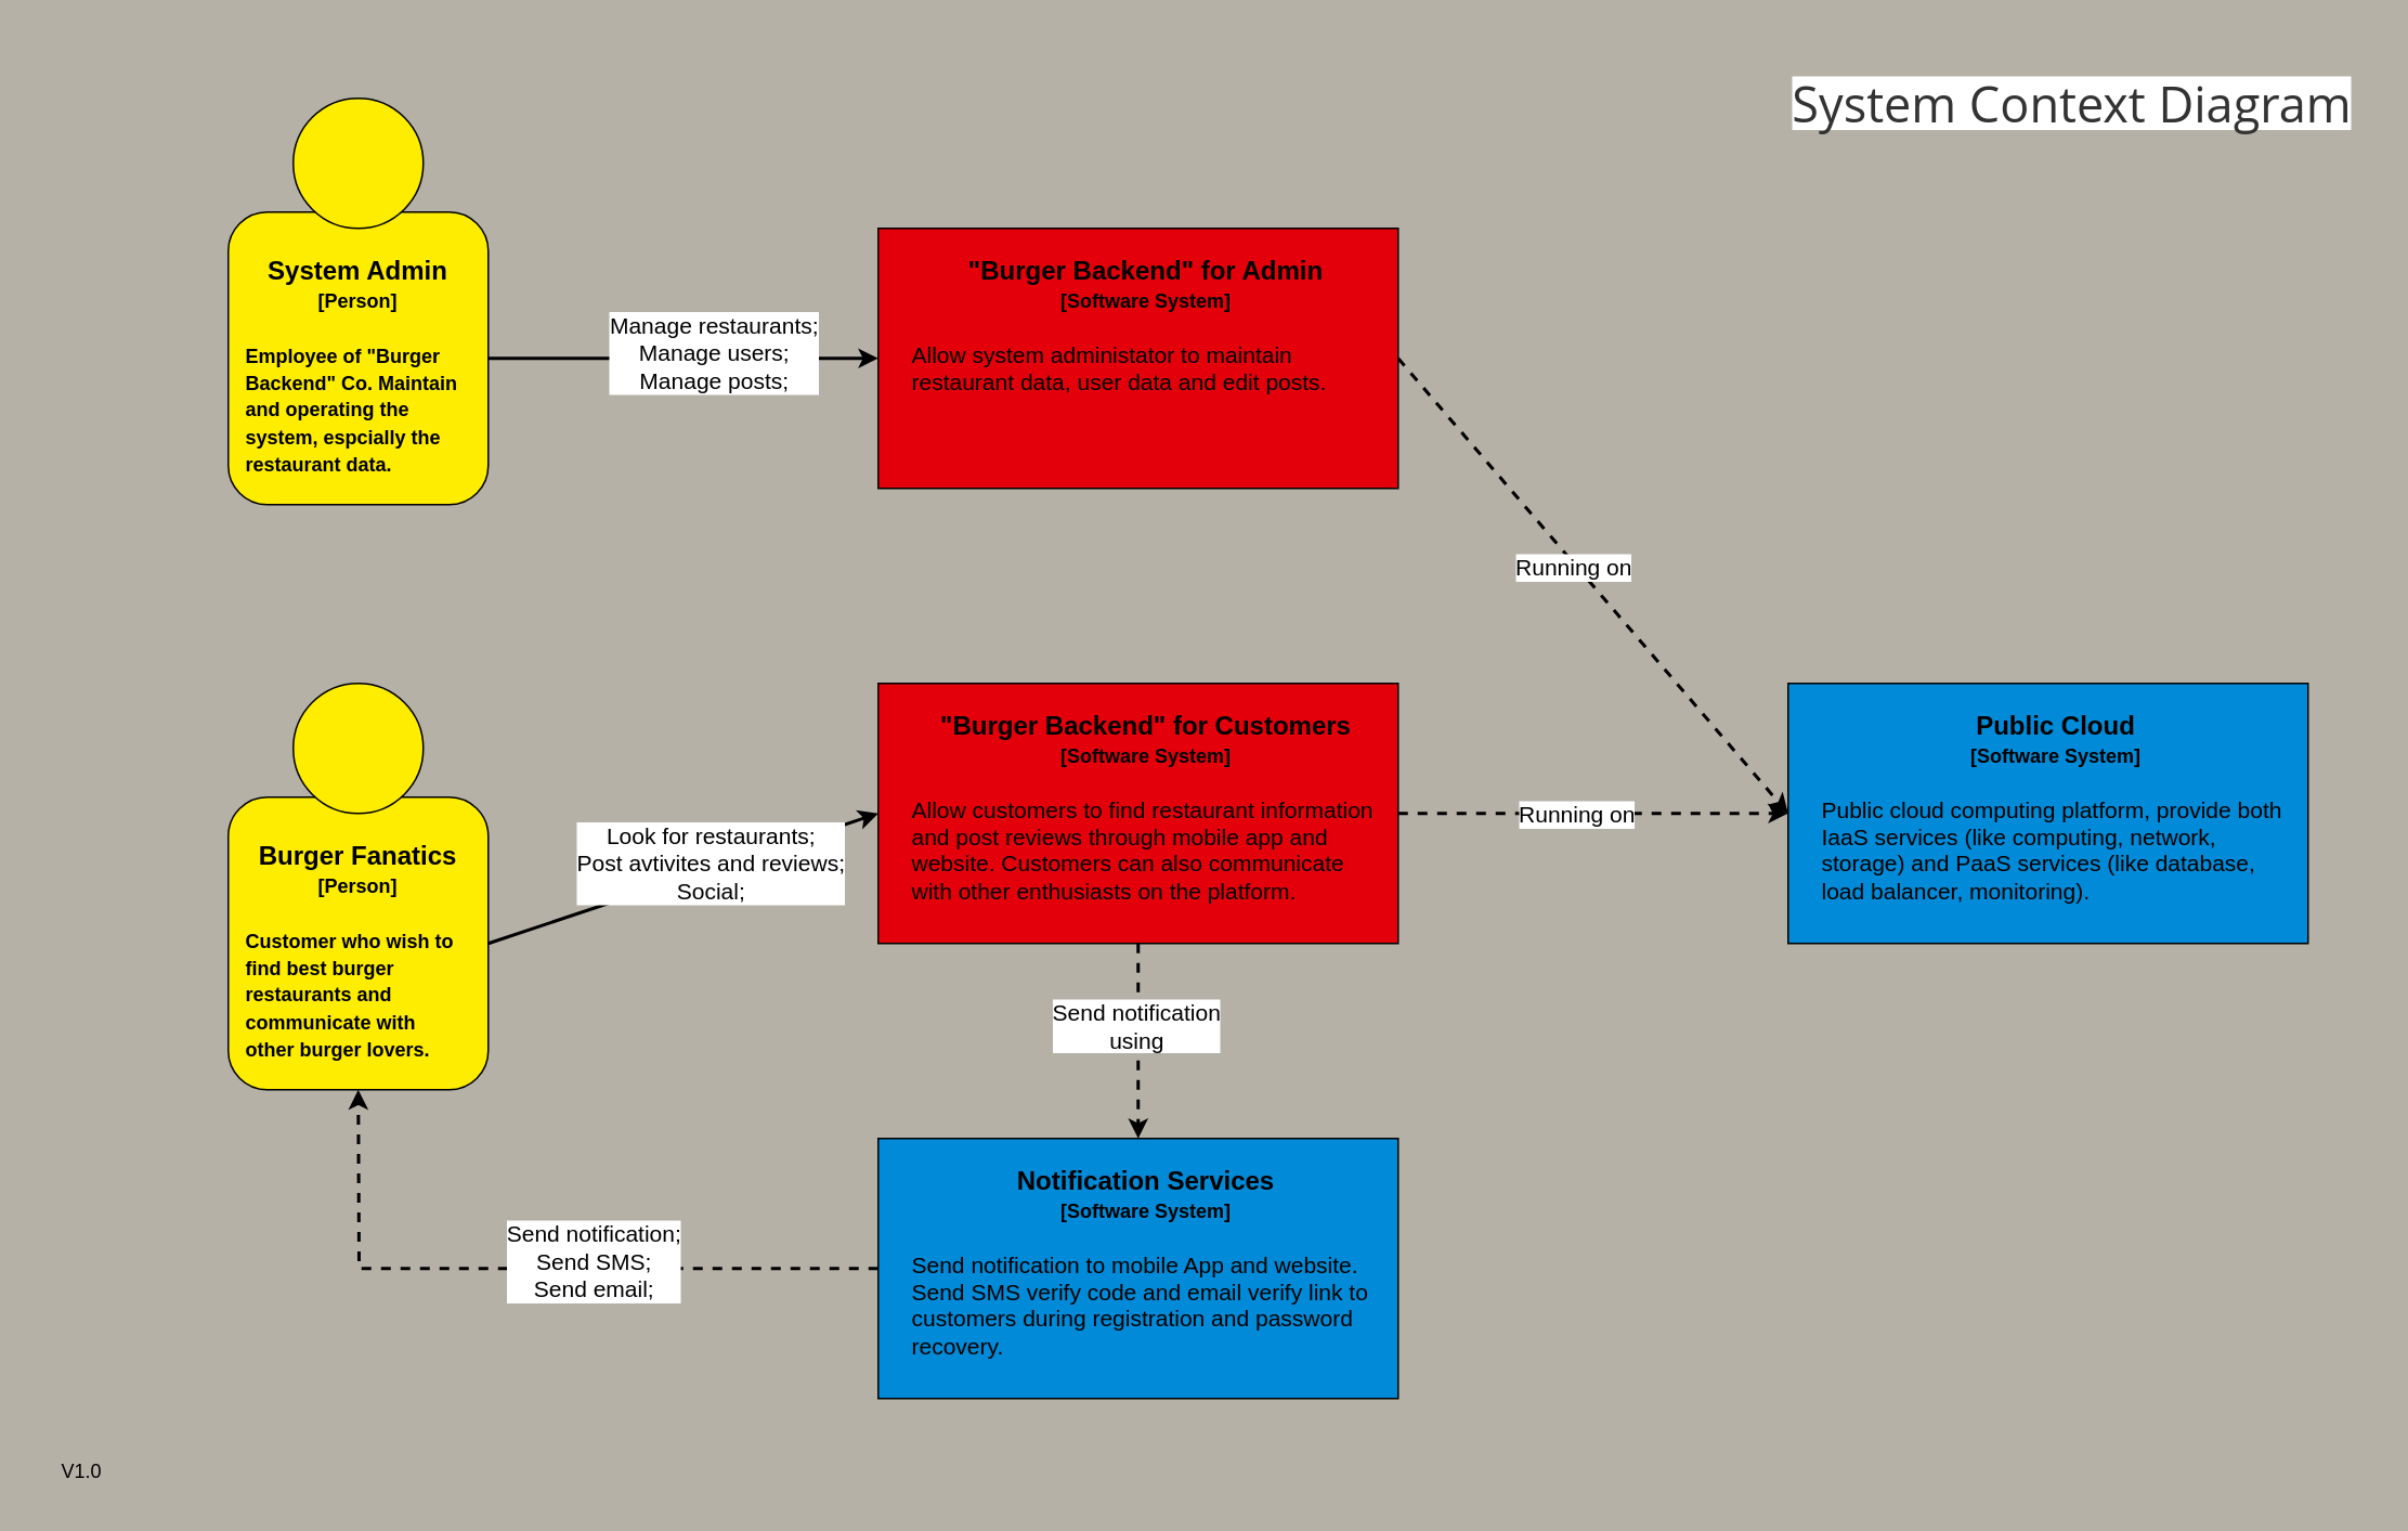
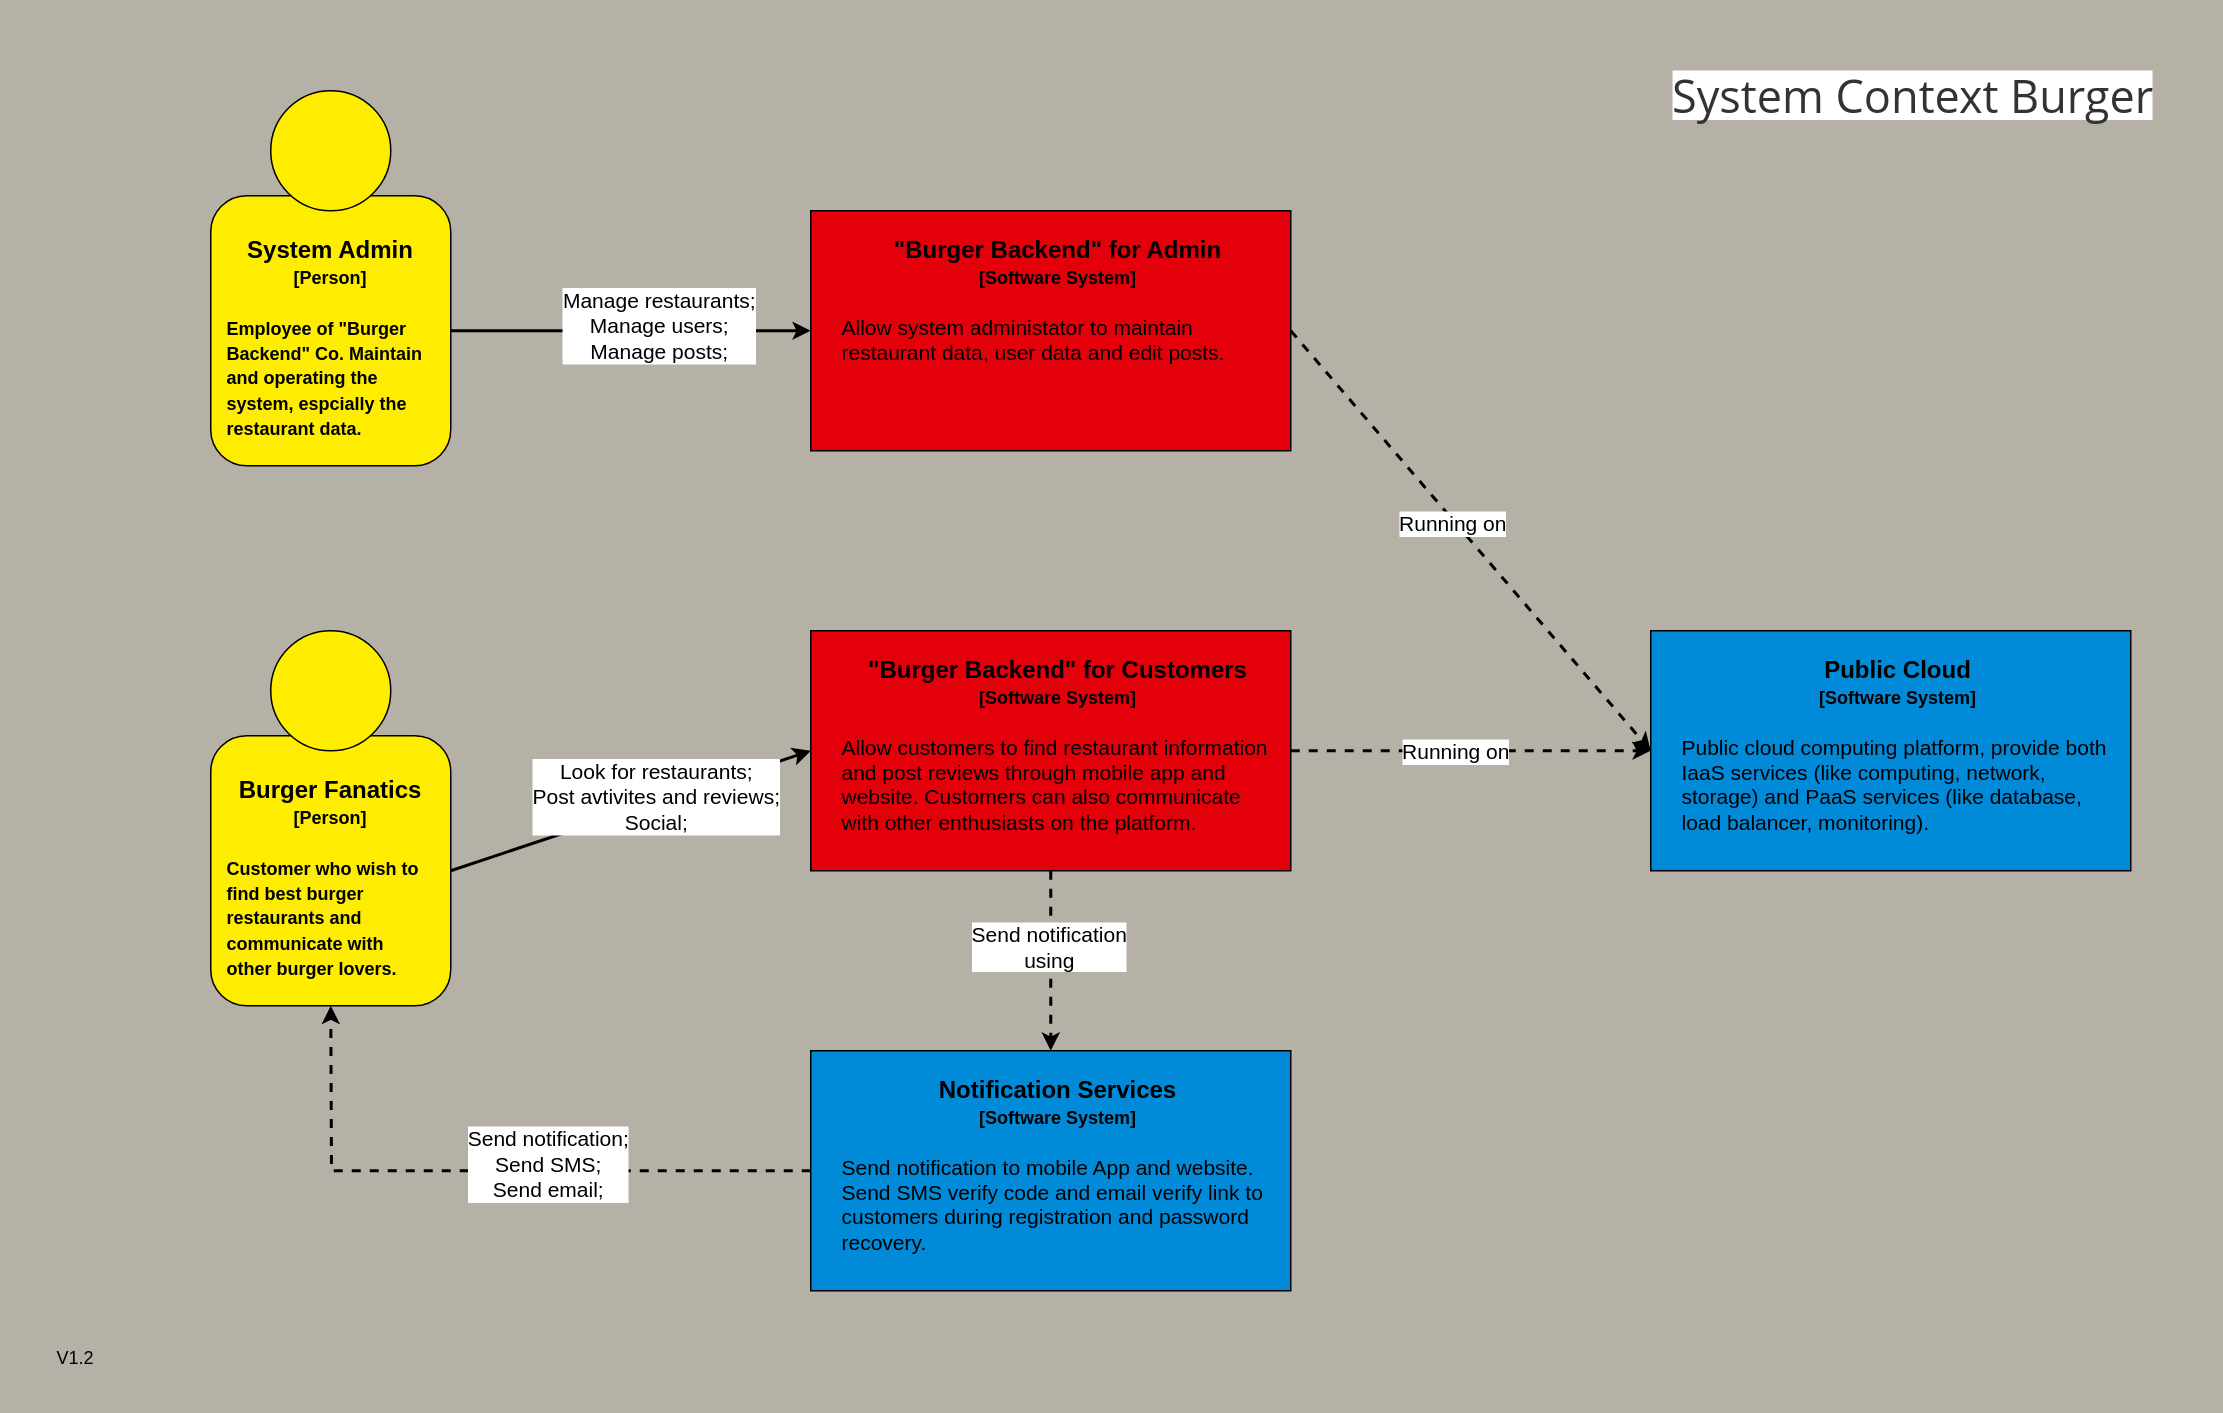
  <mxCell id="0" />
  <mxCell id="1" parent="0" />
  <mxCell id="2" value="" style="group" parent="1" vertex="1" connectable="0"><mxGeometry x="140" y="420" width="160" height="250" as="geometry" /></mxCell>
  <mxCell id="3" value="" style="rounded=1;whiteSpace=wrap;html=1;fillColor=#ffed00;" parent="2" vertex="1"><mxGeometry y="70" width="160" height="180" as="geometry" /></mxCell>
  <mxCell id="4" value="&lt;font style=&quot;font-size: 16px;&quot;&gt;Burger Fanatics&lt;br&gt;&lt;/font&gt;&lt;font style=&quot;&quot;&gt;&lt;font style=&quot;font-size: 12px;&quot;&gt;[Person]&lt;/font&gt;&lt;br&gt;&lt;br&gt;&lt;div style=&quot;text-align: left;&quot;&gt;&lt;span style=&quot;background-color: initial;&quot;&gt;&lt;font style=&quot;font-size: 12px;&quot;&gt;Customer who wish to find best burger restaurants and communicate with other burger lovers.&lt;/font&gt;&lt;/span&gt;&lt;/div&gt;&lt;/font&gt;" style="text;html=1;strokeColor=none;fillColor=none;align=center;verticalAlign=top;whiteSpace=wrap;rounded=0;fontColor=#000000;fontStyle=1;fontSize=14;" parent="2" vertex="1"><mxGeometry x="10" y="90" width="140" height="150" as="geometry" /></mxCell>
  <mxCell id="5" value="" style="ellipse;whiteSpace=wrap;html=1;aspect=fixed;fillColor=#ffed00;" parent="2" vertex="1"><mxGeometry x="40" width="80" height="80" as="geometry" /></mxCell>
  <mxCell id="6" value="" style="group" parent="1" vertex="1" connectable="0"><mxGeometry x="140" y="60" width="160" height="250" as="geometry" /></mxCell>
  <mxCell id="7" value="" style="rounded=1;whiteSpace=wrap;html=1;fillColor=#ffed00;" parent="6" vertex="1"><mxGeometry y="70" width="160" height="180" as="geometry" /></mxCell>
  <mxCell id="8" value="&lt;font style=&quot;font-size: 16px;&quot;&gt;System Admin&lt;br&gt;&lt;/font&gt;&lt;font style=&quot;&quot;&gt;&lt;font style=&quot;font-size: 12px;&quot;&gt;[Person]&lt;/font&gt;&lt;br&gt;&lt;br&gt;&lt;div style=&quot;text-align: left;&quot;&gt;&lt;span style=&quot;background-color: initial;&quot;&gt;&lt;font style=&quot;font-size: 12px;&quot;&gt;Employee of &quot;Burger Backend&quot; Co. Maintain and operating the system, espcially the restaurant data.&lt;/font&gt;&lt;/span&gt;&lt;/div&gt;&lt;/font&gt;" style="text;html=1;strokeColor=none;fillColor=none;align=center;verticalAlign=top;whiteSpace=wrap;rounded=0;fontColor=#000000;fontStyle=1;fontSize=14;" parent="6" vertex="1"><mxGeometry x="10" y="90" width="140" height="150" as="geometry" /></mxCell>
  <mxCell id="9" value="" style="ellipse;whiteSpace=wrap;html=1;aspect=fixed;fillColor=#ffed00;" parent="6" vertex="1"><mxGeometry x="40" width="80" height="80" as="geometry" /></mxCell>
  <mxCell id="10" value="" style="group" parent="1" vertex="1" connectable="0"><mxGeometry x="540" y="420" width="320" height="160" as="geometry" /></mxCell>
  <mxCell id="11" value="" style="rounded=0;whiteSpace=wrap;html=1;fontSize=12;fontColor=#FFFFFF;fillColor=#e3000b;" parent="10" vertex="1"><mxGeometry width="320" height="160" as="geometry" /></mxCell>
  <mxCell id="12" value="&lt;font style=&quot;font-size: 16px;&quot;&gt;&quot;Burger Backend&quot; for Customers&lt;br&gt;&lt;/font&gt;&lt;font style=&quot;&quot;&gt;&lt;font style=&quot;font-size: 12px;&quot;&gt;[Software System]&lt;/font&gt;&lt;br&gt;&lt;br&gt;&lt;div style=&quot;text-align: left;&quot;&gt;&lt;span style=&quot;font-weight: normal;&quot;&gt;Allow customers to find restaurant information and post reviews through mobile app and website. Customers can also communicate with other enthusiasts on the platform.&lt;/span&gt;&lt;br&gt;&lt;/div&gt;&lt;/font&gt;" style="text;html=1;strokeColor=none;fillColor=none;align=center;verticalAlign=top;whiteSpace=wrap;rounded=0;fontColor=#000000;fontStyle=1;fontSize=14;" parent="10" vertex="1"><mxGeometry x="20" y="10" width="290" height="140" as="geometry" /></mxCell>
  <mxCell id="13" value="" style="group" parent="1" vertex="1" connectable="0"><mxGeometry x="540" y="140" width="320" height="160" as="geometry" /></mxCell>
  <mxCell id="14" value="" style="rounded=0;whiteSpace=wrap;html=1;fontSize=12;fontColor=#FFFFFF;fillColor=#e3000b;" parent="13" vertex="1"><mxGeometry width="320" height="160" as="geometry" /></mxCell>
  <mxCell id="15" value="&lt;font style=&quot;font-size: 16px;&quot;&gt;&quot;Burger Backend&quot; for Admin&lt;br&gt;&lt;/font&gt;&lt;font style=&quot;&quot;&gt;&lt;font style=&quot;font-size: 12px;&quot;&gt;[Software System]&lt;/font&gt;&lt;br&gt;&lt;br&gt;&lt;div style=&quot;text-align: left;&quot;&gt;&lt;span style=&quot;font-weight: normal;&quot;&gt;Allow system administator to maintain restaurant &lt;/span&gt;&lt;span style=&quot;font-weight: normal;&quot;&gt;data, user data and edit posts.&lt;/span&gt;&lt;br&gt;&lt;/div&gt;&lt;/font&gt;" style="text;html=1;strokeColor=none;fillColor=none;align=center;verticalAlign=top;whiteSpace=wrap;rounded=0;fontColor=#000000;fontStyle=1;fontSize=14;" parent="13" vertex="1"><mxGeometry x="20" y="10" width="290" height="140" as="geometry" /></mxCell>
  <mxCell id="16" value="" style="group" parent="1" vertex="1" connectable="0"><mxGeometry x="540" y="700" width="320" height="160" as="geometry" /></mxCell>
  <mxCell id="17" value="" style="rounded=0;whiteSpace=wrap;html=1;fontSize=12;fontColor=#FFFFFF;fillColor=#008AD7;" parent="16" vertex="1"><mxGeometry width="320" height="160" as="geometry" /></mxCell>
  <mxCell id="18" value="&lt;font style=&quot;font-size: 16px;&quot;&gt;Notification Services&lt;br&gt;&lt;/font&gt;&lt;font style=&quot;&quot;&gt;&lt;font style=&quot;font-size: 12px;&quot;&gt;[Software System]&lt;/font&gt;&lt;br&gt;&lt;br&gt;&lt;div style=&quot;text-align: left;&quot;&gt;&lt;span style=&quot;font-weight: normal;&quot;&gt;Send notification to mobile App and website. Send SMS verify code and email verify link to customers during registration and password recovery.&lt;/span&gt;&lt;br&gt;&lt;/div&gt;&lt;/font&gt;" style="text;html=1;strokeColor=none;fillColor=none;align=center;verticalAlign=top;whiteSpace=wrap;rounded=0;fontColor=#000000;fontStyle=1;fontSize=14;" parent="16" vertex="1"><mxGeometry x="20" y="10" width="290" height="140" as="geometry" /></mxCell>
  <mxCell id="19" value="" style="group" parent="1" vertex="1" connectable="0"><mxGeometry x="1100" y="420" width="320" height="160" as="geometry" /></mxCell>
  <mxCell id="20" value="" style="rounded=0;whiteSpace=wrap;html=1;fontSize=12;fontColor=#FFFFFF;fillColor=#008AD7;" parent="19" vertex="1"><mxGeometry width="320" height="160" as="geometry" /></mxCell>
  <mxCell id="21" value="&lt;font style=&quot;font-size: 16px;&quot;&gt;Public Cloud&lt;br&gt;&lt;/font&gt;&lt;font style=&quot;&quot;&gt;&lt;font style=&quot;font-size: 12px;&quot;&gt;[Software System]&lt;/font&gt;&lt;br&gt;&lt;br&gt;&lt;div style=&quot;text-align: left;&quot;&gt;&lt;span style=&quot;font-weight: normal;&quot;&gt;Public cloud computing platform, provide both IaaS services (like computing, network, storage) and PaaS services (like database, load balancer, monitoring).&lt;/span&gt;&lt;br&gt;&lt;/div&gt;&lt;/font&gt;" style="text;html=1;strokeColor=none;fillColor=none;align=center;verticalAlign=top;whiteSpace=wrap;rounded=0;fontColor=#000000;fontStyle=1;fontSize=14;" parent="19" vertex="1"><mxGeometry x="20" y="10" width="290" height="140" as="geometry" /></mxCell>
  <mxCell id="22" value="" style="endArrow=classic;html=1;rounded=0;fontSize=12;fontColor=#000000;strokeWidth=2;exitX=1;exitY=0.5;exitDx=0;exitDy=0;entryX=0;entryY=0.5;entryDx=0;entryDy=0;" parent="1" source="3" target="11" edge="1"><mxGeometry width="50" height="50" relative="1" as="geometry"><mxPoint x="310" y="220" as="sourcePoint" /><mxPoint x="530" y="220" as="targetPoint" /></mxGeometry></mxCell>
  <mxCell id="23" value="Look for restaurants;&lt;br&gt;Post avtivites and reviews;&lt;br&gt;Social;" style="edgeLabel;html=1;align=center;verticalAlign=middle;resizable=0;points=[];fontSize=14;fontColor=#000000;" parent="22" vertex="1" connectable="0"><mxGeometry x="0.15" y="4" relative="1" as="geometry"><mxPoint as="offset" /></mxGeometry></mxCell>
  <mxCell id="24" style="edgeStyle=orthogonalEdgeStyle;rounded=0;orthogonalLoop=1;jettySize=auto;html=1;fontSize=14;fontColor=#000000;strokeWidth=2;dashed=1;" parent="1" source="17" edge="1"><mxGeometry relative="1" as="geometry"><mxPoint x="220" y="670" as="targetPoint" /></mxGeometry></mxCell>
  <mxCell id="25" value="Send notification;&lt;br&gt;Send SMS;&lt;br&gt;Send email;" style="edgeLabel;html=1;align=center;verticalAlign=middle;resizable=0;points=[];fontSize=14;fontColor=#000000;" parent="24" vertex="1" connectable="0"><mxGeometry x="-0.181" y="-5" relative="1" as="geometry"><mxPoint as="offset" /></mxGeometry></mxCell>
  <mxCell id="26" value="" style="endArrow=classic;html=1;rounded=0;fontSize=12;fontColor=#000000;strokeWidth=2;exitX=1;exitY=0.5;exitDx=0;exitDy=0;" parent="1" target="14" edge="1"><mxGeometry width="50" height="50" relative="1" as="geometry"><mxPoint x="300" y="220" as="sourcePoint" /><mxPoint x="540" y="140" as="targetPoint" /></mxGeometry></mxCell>
  <mxCell id="27" value="Manage restaurants;&lt;br&gt;Manage users;&lt;br&gt;Manage posts;" style="edgeLabel;html=1;align=center;verticalAlign=middle;resizable=0;points=[];fontSize=14;fontColor=#000000;" parent="26" vertex="1" connectable="0"><mxGeometry x="0.15" y="4" relative="1" as="geometry"><mxPoint as="offset" /></mxGeometry></mxCell>
  <mxCell id="28" value="" style="endArrow=classic;html=1;rounded=0;dashed=1;fontSize=14;fontColor=#000000;strokeWidth=2;exitX=0.5;exitY=1;exitDx=0;exitDy=0;entryX=0.5;entryY=0;entryDx=0;entryDy=0;" parent="1" source="11" target="17" edge="1"><mxGeometry width="50" height="50" relative="1" as="geometry"><mxPoint x="710" y="470" as="sourcePoint" /><mxPoint x="760" y="420" as="targetPoint" /></mxGeometry></mxCell>
  <mxCell id="29" value="Send notification &lt;br&gt;using" style="edgeLabel;html=1;align=center;verticalAlign=middle;resizable=0;points=[];fontSize=14;fontColor=#000000;" parent="28" vertex="1" connectable="0"><mxGeometry x="-0.167" y="-2" relative="1" as="geometry"><mxPoint as="offset" /></mxGeometry></mxCell>
  <mxCell id="30" value="" style="endArrow=classic;html=1;rounded=0;dashed=1;fontSize=14;fontColor=#000000;strokeWidth=2;entryX=0;entryY=0.5;entryDx=0;entryDy=0;exitX=1;exitY=0.5;exitDx=0;exitDy=0;" parent="1" source="14" target="20" edge="1"><mxGeometry width="50" height="50" relative="1" as="geometry"><mxPoint x="860" y="220" as="sourcePoint" /><mxPoint x="930" y="350" as="targetPoint" /></mxGeometry></mxCell>
  <mxCell id="31" value="Running on" style="edgeLabel;html=1;align=center;verticalAlign=middle;resizable=0;points=[];fontSize=14;fontColor=#000000;" parent="30" vertex="1" connectable="0"><mxGeometry x="-0.092" y="-1" relative="1" as="geometry"><mxPoint y="1" as="offset" /></mxGeometry></mxCell>
  <mxCell id="32" value="" style="endArrow=classic;html=1;rounded=0;dashed=1;fontSize=14;fontColor=#000000;strokeWidth=2;exitX=1;exitY=0.5;exitDx=0;exitDy=0;entryX=0;entryY=0.5;entryDx=0;entryDy=0;" parent="1" source="11" target="20" edge="1"><mxGeometry width="50" height="50" relative="1" as="geometry"><mxPoint x="870" y="230" as="sourcePoint" /><mxPoint x="1070" y="490" as="targetPoint" /></mxGeometry></mxCell>
  <mxCell id="33" value="Running on" style="edgeLabel;html=1;align=center;verticalAlign=middle;resizable=0;points=[];fontSize=14;fontColor=#000000;" parent="32" vertex="1" connectable="0"><mxGeometry x="-0.092" y="-1" relative="1" as="geometry"><mxPoint y="-1" as="offset" /></mxGeometry></mxCell>
- <mxCell id="34" value="&lt;h3 style=&quot;box-sizing: border-box; font-family: &amp;quot;Open Sans&amp;quot;, sans-serif; font-weight: normal; line-height: 1.1; color: rgb(51, 51, 51); margin-top: 20px; margin-bottom: 15px; font-size: 30px; text-align: start; background-color: rgb(255, 255, 255);&quot;&gt;System Context Diagram&lt;/h3&gt;" style="text;html=1;strokeColor=none;fillColor=none;align=center;verticalAlign=middle;whiteSpace=wrap;rounded=0;fontSize=14;fontColor=#000000;" parent="1" vertex="1"><mxGeometry x="1090" width="370" height="80" as="geometry" y="20" /></mxCell>
- <mxCell id="35" value="V1.0" style="text;html=1;strokeColor=none;fillColor=none;align=center;verticalAlign=middle;whiteSpace=wrap;rounded=0;" parent="1" vertex="1"><mxGeometry y="890" width="60" height="30" as="geometry" x="20" /></mxCell>
+ <mxCell id="34" value="&lt;h3 style=&quot;box-sizing: border-box; font-family: &amp;quot;Open Sans&amp;quot;, sans-serif; font-weight: normal; line-height: 1.1; color: rgb(51, 51, 51); margin-top: 20px; margin-bottom: 15px; font-size: 30px; text-align: start; background-color: rgb(255, 255, 255);&quot;&gt;System Context Burger&lt;/h3&gt;" style="text;html=1;strokeColor=none;fillColor=none;align=center;verticalAlign=middle;whiteSpace=wrap;rounded=0;fontSize=14;fontColor=#000000;" parent="1" vertex="1"><mxGeometry x="1090" width="370" height="80" as="geometry" y="20" /></mxCell>
+ <mxCell id="35" value="V1.2" style="text;html=1;strokeColor=none;fillColor=none;align=center;verticalAlign=middle;whiteSpace=wrap;rounded=0;" parent="1" vertex="1"><mxGeometry y="890" width="60" height="30" as="geometry" x="20" /></mxCell>
